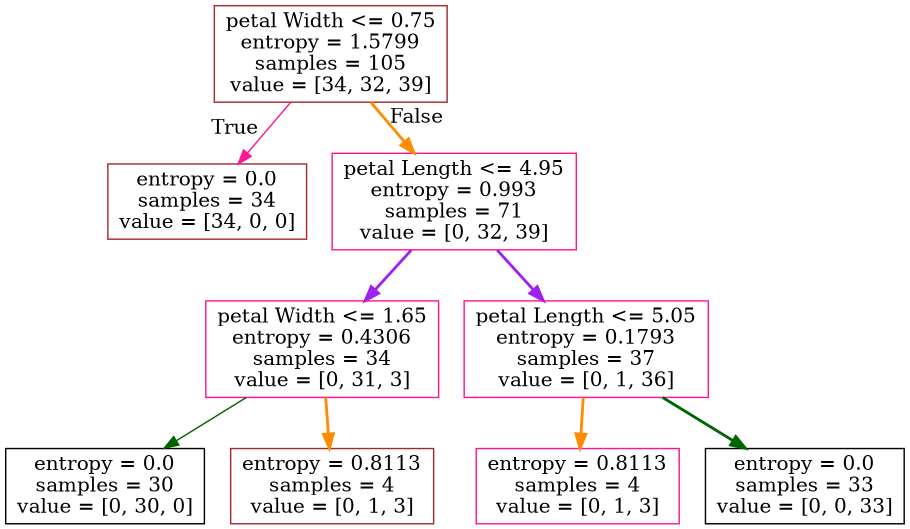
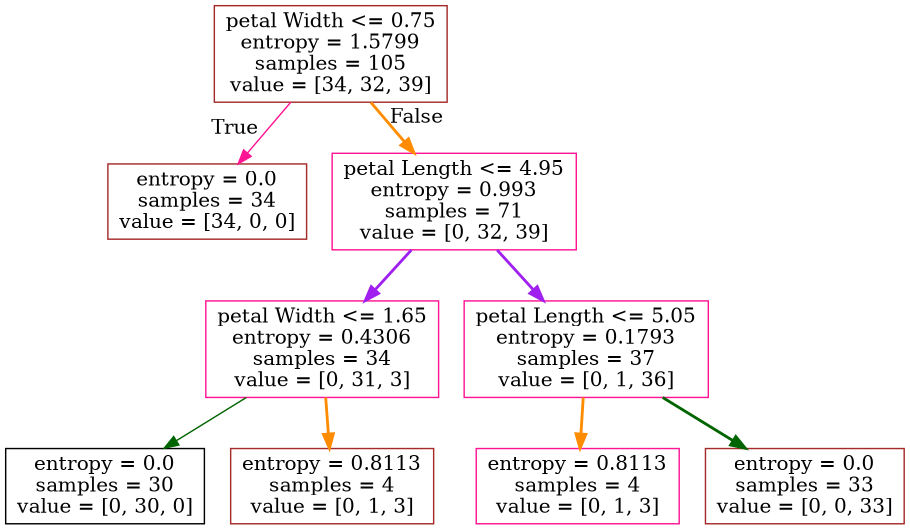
  digraph {
    node [shape=box color=deeppink]
    edge [color=darkorange style=bold]
    n1 [label="petal Width <= 0.75\nentropy = 1.5799\nsamples = 105\nvalue = [34, 32, 39]" color=brown]
    n2 [label="entropy = 0.0\nsamples = 34\nvalue = [34, 0, 0]" color=brown]
    n3 [label="petal Length <= 4.95\nentropy = 0.993\nsamples = 71\nvalue = [0, 32, 39]"]
    n4 [label="petal Width <= 1.65\nentropy = 0.4306\nsamples = 34\nvalue = [0, 31, 3]"]
    n5 [label="petal Length <= 5.05\nentropy = 0.1793\nsamples = 37\nvalue = [0, 1, 36]"]
    n6 [label="entropy = 0.0\nsamples = 30\nvalue = [0, 30, 0]" color=black]
    n7 [label="entropy = 0.8113\nsamples = 4\nvalue = [0, 1, 3]" color=brown]
    n8 [label="entropy = 0.8113\nsamples = 4\nvalue = [0, 1, 3]"]
-   n9 [label="entropy = 0.0\nsamples = 33\nvalue = [0, 0, 33]" color=black]
+   n9 [label="entropy = 0.0\nsamples = 33\nvalue = [0, 0, 33]" color=brown]
    n1 -> n2 [headlabel=True labelangle=45 labeldistance=2.5 color=deeppink style=solid]
    n1 -> n3 [headlabel=False labelangle=-45 labeldistance=2.5]
    n3 -> n4 [color=purple]
    n3 -> n5 [color=purple]
    n4 -> n6 [color=darkgreen style=solid]
    n4 -> n7
    n5 -> n8
    n5 -> n9 [color=darkgreen]
  }
